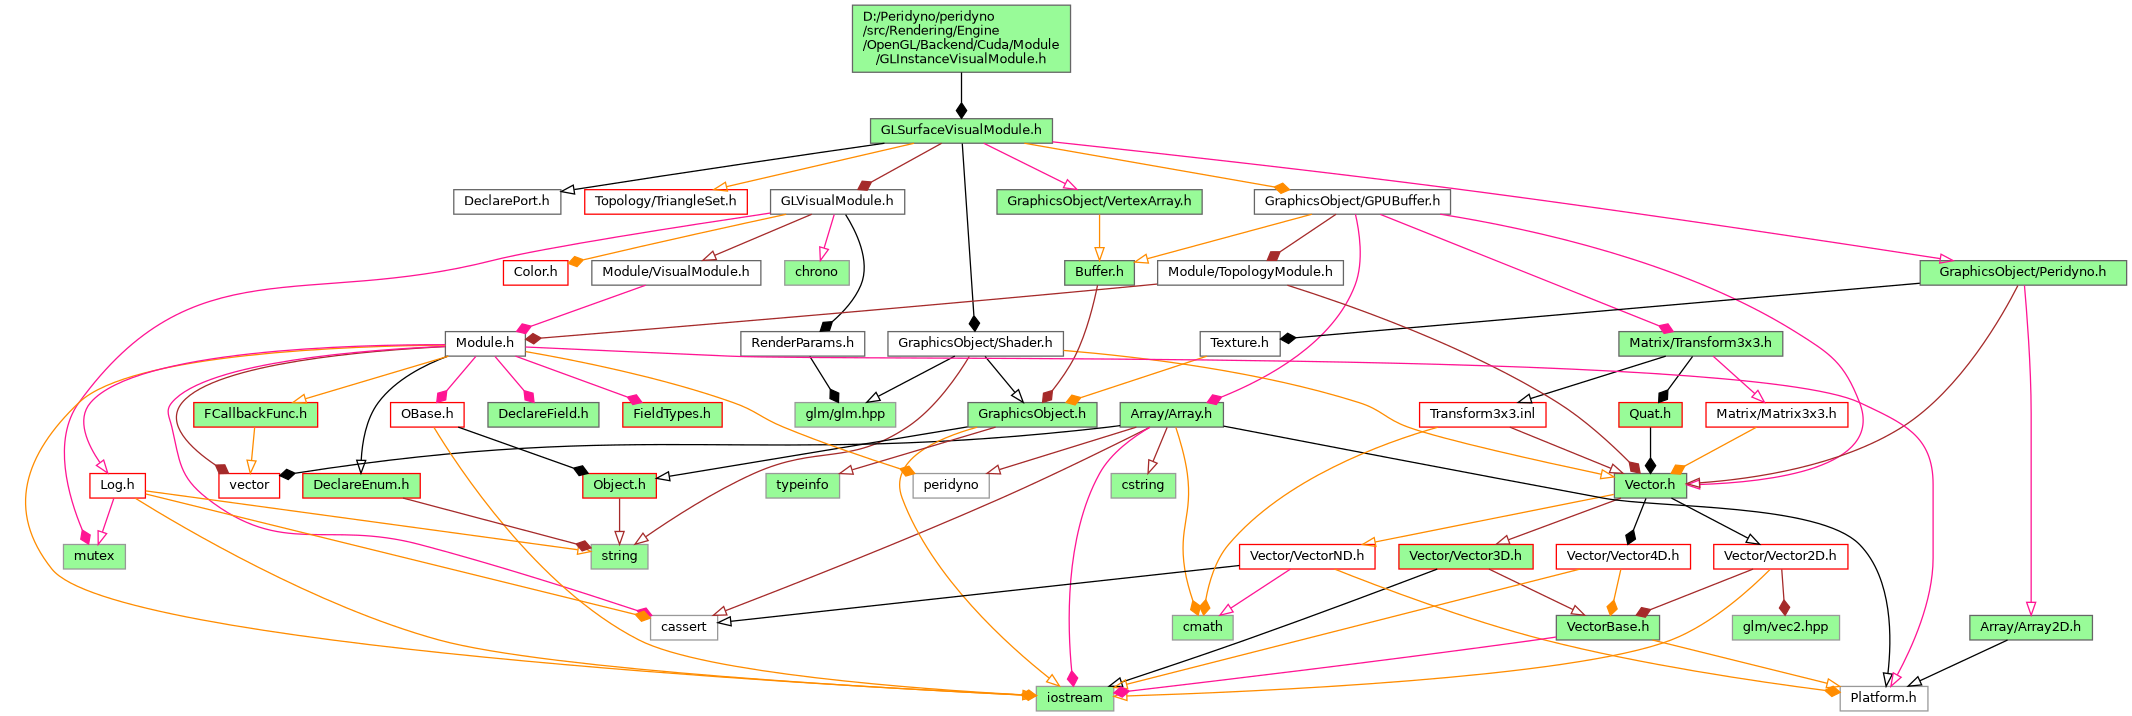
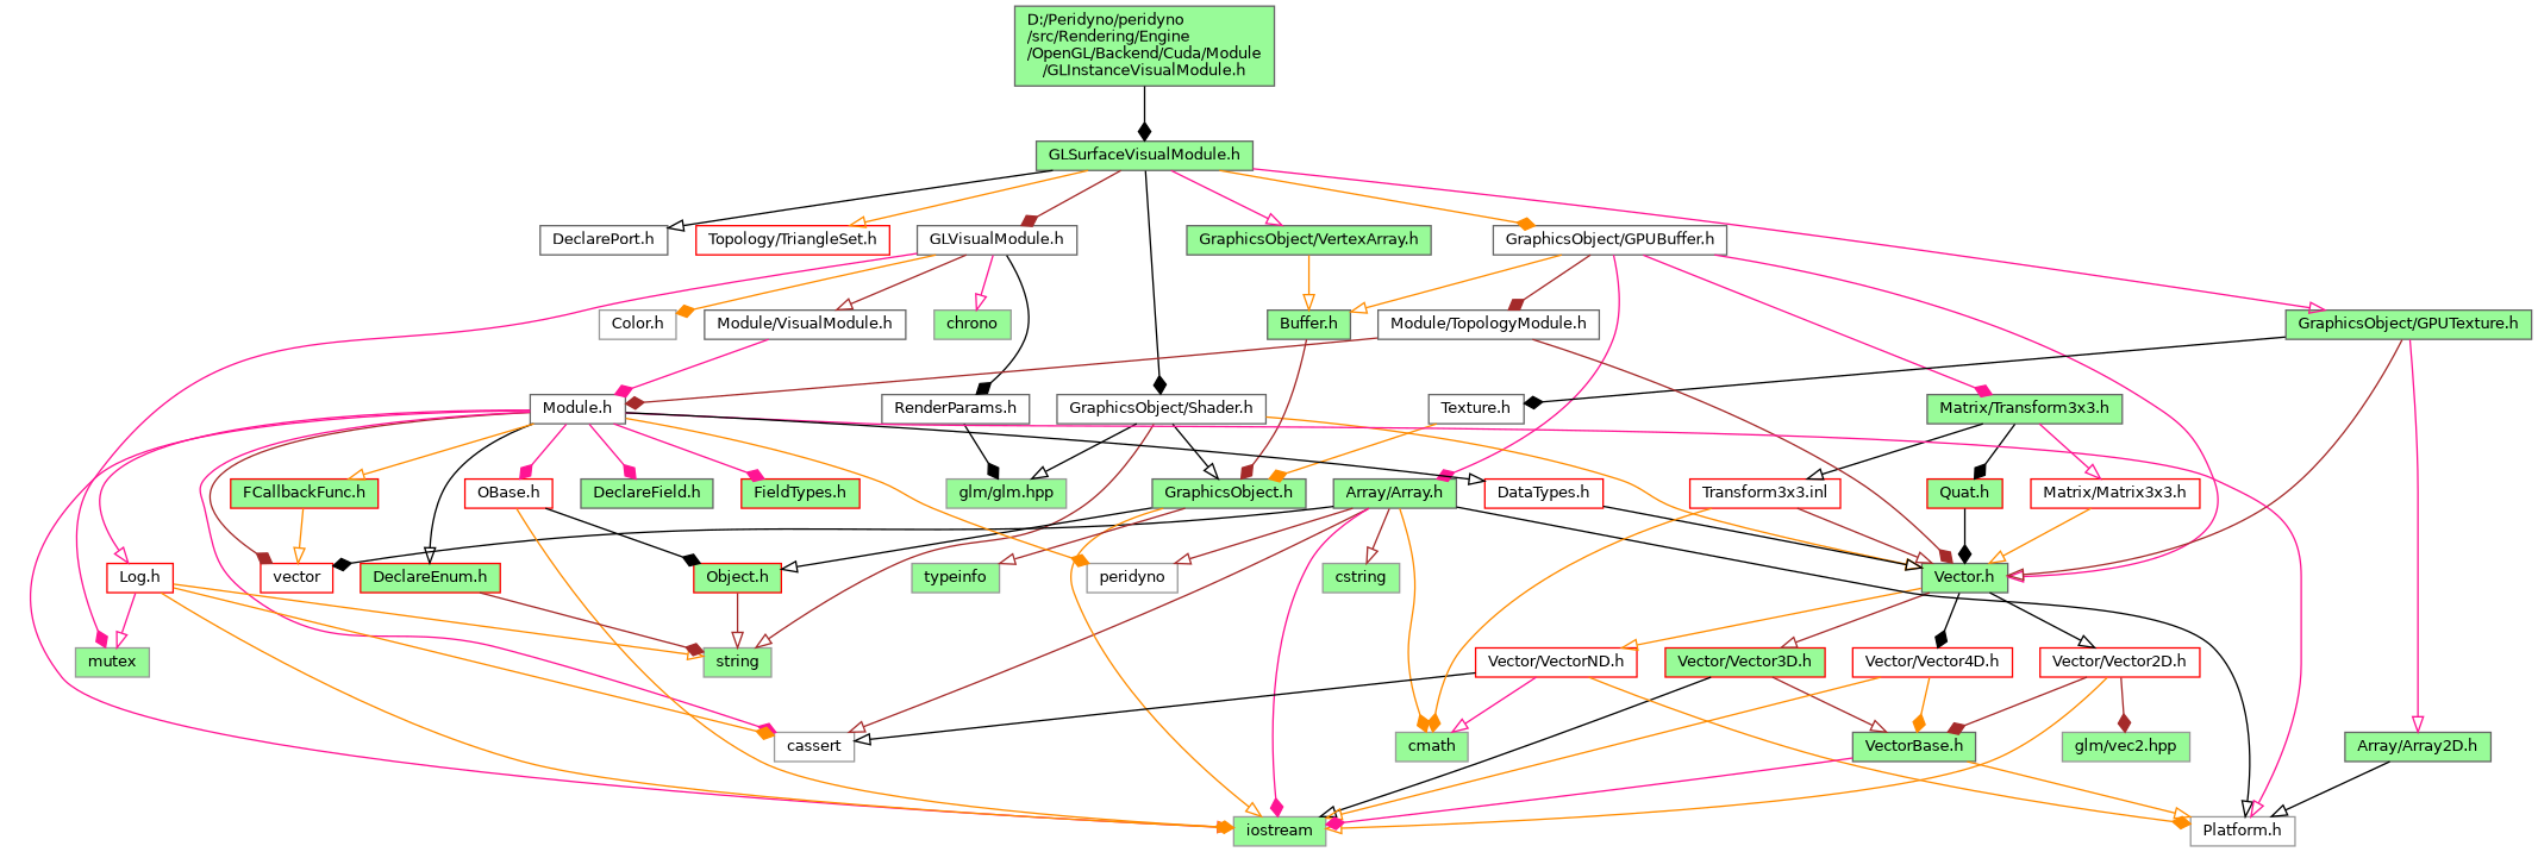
  digraph {
    node [color=grey40 fillcolor=palegreen fontname=Helvetica fontsize=10 shape=box style=filled]
    edge [arrowhead=onormal color=darkorange fontname=Helvetica fontsize=10 labelfontname=Helvetica labelfontsize=10 style=solid]
    n1 [color=gray40 fontcolor=black height=0.2 label="D:/Peridyno/peridyno\l/src/Rendering/Engine\l/OpenGL/Backend/Cuda/Module\l/GLInstanceVisualModule.h" width=0.4]
    n2 [height=0.2 label="GLSurfaceVisualModule.h" width=0.4]
    n3 [fillcolor=white height=0.2 label="DeclarePort.h" width=0.4]
    n4 [color=red fillcolor=white height=0.2 label="Topology/TriangleSet.h" width=0.4]
    n5 [fillcolor=white height=0.2 label="GLVisualModule.h" width=0.4]
    n6 [fillcolor=white height=0.2 label="GraphicsObject/GPUBuffer.h" width=0.4]
-   n7 [height=0.2 label="GraphicsObject/Peridyno.h" width=0.4]
+   n7 [height=0.2 label="GraphicsObject/GPUTexture.h" width=0.4]
    n8 [height=0.2 label="GraphicsObject/VertexArray.h" width=0.4]
    n9 [fillcolor=white height=0.2 label="GraphicsObject/Shader.h" width=0.4]
    n10 [color=grey60 height=0.2 label=chrono width=0.4]
    n11 [color=grey60 height=0.2 label=mutex width=0.4]
    n12 [fillcolor=white height=0.2 label="Module/VisualModule.h" width=0.4]
-   n13 [color=red fillcolor=white height=0.2 label="Color.h" width=0.4]
+   n13 [color=grey60 fillcolor=white height=0.2 label="Color.h" width=0.4]
    n14 [fillcolor=white height=0.2 label="RenderParams.h" width=0.4]
    n15 [height=0.2 label="Vector.h" width=0.4]
    n16 [height=0.2 label="Buffer.h" width=0.4]
    n17 [height=0.2 label="Array/Array.h" width=0.4]
    n18 [height=0.2 label="Matrix/Transform3x3.h" width=0.4]
    n19 [fillcolor=white height=0.2 label="Module/TopologyModule.h" width=0.4]
    n20 [fillcolor=white height=0.2 label="Texture.h" width=0.4]
    n21 [height=0.2 label="Array/Array2D.h" width=0.4]
    n22 [color=grey60 height=0.2 label=string width=0.4]
    n23 [color=grey60 height=0.2 label="glm/glm.hpp" width=0.4]
    n24 [height=0.2 label="GraphicsObject.h" width=0.4]
    n25 [fillcolor=white height=0.2 label="Module.h" width=0.4]
    n26 [color=grey60 fillcolor=white height=0.2 label="Platform.h" width=0.4]
    n27 [color=grey60 fillcolor=white height=0.2 label=peridyno width=0.4]
    n28 [color=red fillcolor=white height=0.2 label=vector width=0.4]
    n29 [color=grey60 fillcolor=white height=0.2 label=cassert width=0.4]
    n30 [color=grey60 height=0.2 label=iostream width=0.4]
    n31 [color=red fillcolor=white height=0.2 label="OBase.h" width=0.4]
    n32 [color=red fillcolor=white height=0.2 label="Log.h" width=0.4]
+   n33 [color=red fillcolor=white height=0.2 label="DataTypes.h" width=0.4]
    n34 [color=red height=0.2 label="DeclareEnum.h" width=0.4]
    n35 [height=0.2 label="DeclareField.h" width=0.4]
    n36 [color=red height=0.2 label="FCallbackFunc.h" width=0.4]
    n37 [color=red height=0.2 label="FieldTypes.h" width=0.4]
    n38 [color=red height=0.2 label="Object.h" width=0.4]
    n39 [color=red fillcolor=white height=0.2 label="Vector/Vector2D.h" width=0.4]
    n40 [color=red height=0.2 label="Vector/Vector3D.h" width=0.4]
    n41 [color=red fillcolor=white height=0.2 label="Vector/Vector4D.h" width=0.4]
    n42 [color=red fillcolor=white height=0.2 label="Vector/VectorND.h" width=0.4]
    n43 [color=grey60 height=0.2 label="glm/vec2.hpp" width=0.4]
    n44 [height=0.2 label="VectorBase.h" width=0.4]
    n45 [color=grey60 height=0.2 label=cmath width=0.4]
    n46 [color=grey60 height=0.2 label=cstring width=0.4]
    n47 [color=red height=0.2 label="Quat.h" width=0.4]
    n48 [color=red fillcolor=white height=0.2 label="Matrix/Matrix3x3.h" width=0.4]
    n49 [color=red fillcolor=white height=0.2 label="Transform3x3.inl" width=0.4]
    n50 [color=grey60 height=0.2 label=typeinfo width=0.4]
    n1 -> n2 [arrowhead=diamond color=black]
    n2 -> n3 [color=black]
    n2 -> n4
    n2 -> n5 [arrowhead=diamond color=brown]
    n2 -> n6 [arrowhead=diamond]
    n2 -> n7 [color=deeppink]
    n2 -> n8 [color=deeppink]
    n2 -> n9 [arrowhead=diamond color=black]
    n5 -> n10 [color=deeppink]
    n5 -> n11 [arrowhead=diamond color=deeppink]
    n5 -> n12 [color=brown]
    n5 -> n13 [arrowhead=diamond]
    n5 -> n14 [arrowhead=diamond color=black]
    n6 -> n15 [color=deeppink]
    n6 -> n16
    n6 -> n17 [arrowhead=diamond color=deeppink]
    n6 -> n18 [arrowhead=diamond color=deeppink]
    n6 -> n19 [arrowhead=diamond color=brown]
    n7 -> n15 [color=brown]
    n7 -> n20 [arrowhead=diamond color=black]
    n7 -> n21 [color=deeppink]
    n8 -> n16
    n9 -> n15
    n9 -> n22 [color=brown]
    n9 -> n23 [color=black]
    n9 -> n24 [color=black]
    n12 -> n25 [arrowhead=diamond color=deeppink]
    n14 -> n23 [arrowhead=diamond color=black]
    n15 -> n39 [color=black]
    n15 -> n40 [color=brown]
    n15 -> n41 [arrowhead=diamond color=black]
    n15 -> n42
    n16 -> n24 [arrowhead=diamond color=brown]
    n17 -> n26 [color=black]
    n17 -> n27 [color=brown]
    n17 -> n28 [arrowhead=diamond color=black]
    n17 -> n29 [color=brown]
    n17 -> n30 [arrowhead=diamond color=deeppink]
    n17 -> n45 [arrowhead=diamond]
    n17 -> n46 [color=brown]
    n18 -> n47 [arrowhead=diamond color=black]
    n18 -> n48 [color=deeppink]
    n18 -> n49 [color=black]
    n19 -> n15 [arrowhead=diamond color=brown]
    n19 -> n25 [arrowhead=diamond color=brown]
    n20 -> n24 [arrowhead=diamond]
    n21 -> n26 [color=black]
    n24 -> n30
    n24 -> n38 [color=black]
    n24 -> n50 [color=brown]
    n25 -> n26 [color=deeppink]
    n25 -> n27 [arrowhead=diamond]
    n25 -> n28 [arrowhead=diamond color=brown]
    n25 -> n29 [arrowhead=diamond color=deeppink]
-   n25 -> n30
+   n25 -> n30 [color=deeppink]
    n25 -> n31 [arrowhead=diamond color=deeppink]
    n25 -> n32 [color=deeppink]
+   n25 -> n33 [color=black]
    n25 -> n34 [color=black]
    n25 -> n35 [arrowhead=diamond color=deeppink]
    n25 -> n36
    n25 -> n37 [arrowhead=diamond color=deeppink]
    n31 -> n30 [arrowhead=diamond]
    n31 -> n38 [arrowhead=diamond color=black]
    n32 -> n11 [color=deeppink]
    n32 -> n22
    n32 -> n29 [arrowhead=diamond]
    n32 -> n30
+   n33 -> n15 [color=black]
    n34 -> n22 [arrowhead=diamond color=brown]
    n36 -> n28
    n38 -> n22 [color=brown]
    n39 -> n30
    n39 -> n43 [arrowhead=diamond color=brown]
    n39 -> n44 [arrowhead=diamond color=brown]
    n40 -> n30 [color=black]
    n40 -> n44 [color=brown]
    n41 -> n30
    n41 -> n44 [arrowhead=diamond]
    n42 -> n26 [arrowhead=diamond]
    n42 -> n29 [color=black]
    n42 -> n45 [color=deeppink]
    n44 -> n26
    n44 -> n30 [arrowhead=diamond color=deeppink]
    n47 -> n15 [arrowhead=diamond color=black]
-   n48 -> n15 [arrowhead=diamond]
+   n48 -> n15
    n49 -> n15 [color=brown]
    n49 -> n45 [arrowhead=diamond]
  }
